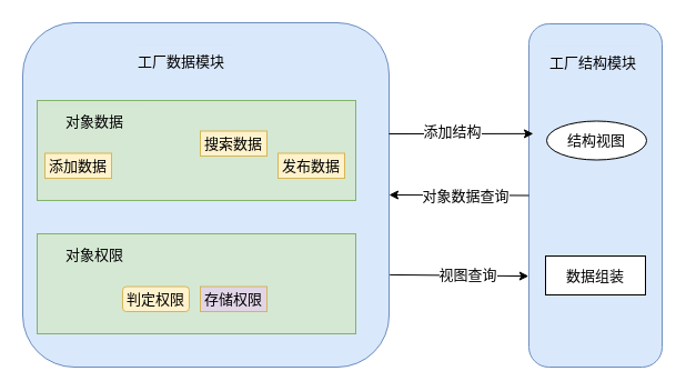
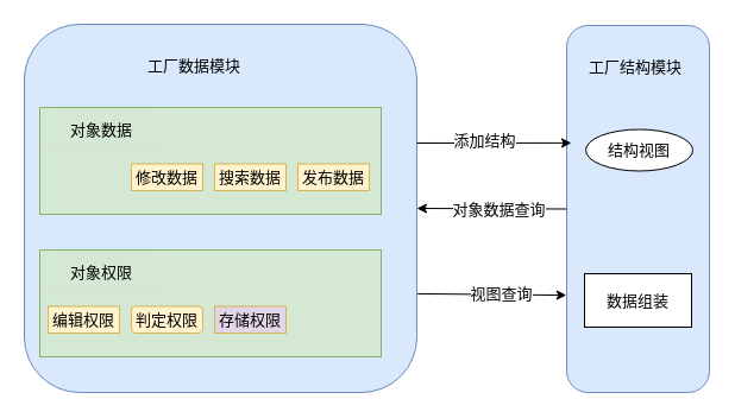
  <mxCell id="0" />
  <mxCell id="1" parent="0" />
  <mxCell id="2" value="" style="rounded=1;whiteSpace=wrap;html=1;fillColor=#dae8fc;strokeColor=#6c8ebf;" vertex="1" parent="1"><mxGeometry x="20" y="20" width="330" height="310" as="geometry" /></mxCell>
  <mxCell id="3" value="工厂数据模块" style="rounded=0;whiteSpace=wrap;html=1;fontSize=13;strokeColor=none;fillColor=#dae8fc;" vertex="1" parent="1"><mxGeometry x="118" y="40" width="90" height="30" as="geometry" /></mxCell>
  <mxCell id="4" value="" style="rounded=1;whiteSpace=wrap;html=1;fillColor=#dae8fc;strokeColor=#6c8ebf;" vertex="1" parent="1"><mxGeometry x="476" y="21" width="120" height="309" as="geometry" /></mxCell>
  <mxCell id="5" value="工厂结构模块" style="rounded=0;whiteSpace=wrap;html=1;fontSize=13;strokeColor=none;fillColor=#dae8fc;" vertex="1" parent="1"><mxGeometry x="489" y="41" width="90" height="30" as="geometry" /></mxCell>
  <mxCell id="6" value="" style="rounded=0;whiteSpace=wrap;html=1;fontSize=13;fillColor=#d5e8d4;strokeColor=#82b366;" vertex="1" parent="1"><mxGeometry x="33" y="90" width="287" height="90" as="geometry" /></mxCell>
  <mxCell id="7" value="结构视图" style="ellipse;whiteSpace=wrap;html=1;fontSize=13;" vertex="1" parent="1"><mxGeometry x="492" y="108.5" width="90" height="35" as="geometry" /></mxCell>
  <mxCell id="8" value="对象数据" style="rounded=0;whiteSpace=wrap;html=1;fontSize=13;strokeColor=none;fillColor=#d5e8d4;" vertex="1" parent="1"><mxGeometry x="40" y="94" width="90" height="30" as="geometry" /></mxCell>
- <mxCell id="9" value="添加数据" style="rounded=0;whiteSpace=wrap;html=1;fontSize=13;fillColor=#fff2cc;strokeColor=#d6b656;" vertex="1" parent="1"><mxGeometry x="40" y="137.5" width="60" height="22.5" as="geometry" /></mxCell>
- <mxCell id="10" value="搜索数据" style="rounded=0;whiteSpace=wrap;html=1;fontSize=13;fillColor=#fff2cc;strokeColor=#d6b656;" vertex="1" parent="1"><mxGeometry x="180" y="117.5" width="60" height="22.5" as="geometry" /></mxCell>
+ <mxCell id="10" value="搜索数据" style="rounded=0;whiteSpace=wrap;html=1;fontSize=13;fillColor=#fff2cc;strokeColor=#d6b656;" vertex="1" parent="1"><mxGeometry x="180" y="137.5" width="60" height="22.5" as="geometry" /></mxCell>
+ <mxCell id="11" value="修改数据" style="rounded=0;whiteSpace=wrap;html=1;fontSize=13;fillColor=#fff2cc;strokeColor=#d6b656;" vertex="1" parent="1"><mxGeometry x="110" y="137.5" width="60" height="22.5" as="geometry" /></mxCell>
  <mxCell id="12" value="发布数据" style="rounded=0;whiteSpace=wrap;html=1;fontSize=13;fillColor=#fff2cc;strokeColor=#d6b656;" vertex="1" parent="1"><mxGeometry x="250" y="137.5" width="60" height="22.5" as="geometry" /></mxCell>
  <mxCell id="13" style="edgeStyle=orthogonalEdgeStyle;rounded=0;orthogonalLoop=1;jettySize=auto;html=1;exitX=0.5;exitY=1;exitDx=0;exitDy=0;fontSize=13;" edge="1" parent="1" source="12" target="12"><mxGeometry relative="1" as="geometry" /></mxCell>
  <mxCell id="14" value="" style="rounded=0;whiteSpace=wrap;html=1;fontSize=13;fillColor=#d5e8d4;strokeColor=#82b366;" vertex="1" parent="1"><mxGeometry x="33" y="210" width="287" height="90" as="geometry" /></mxCell>
  <mxCell id="15" value="对象权限" style="rounded=0;whiteSpace=wrap;html=1;fontSize=13;strokeColor=none;fillColor=#d5e8d4;" vertex="1" parent="1"><mxGeometry x="40" y="214" width="90" height="30" as="geometry" /></mxCell>
+ <mxCell id="16" value="编辑权限" style="rounded=0;whiteSpace=wrap;html=1;fontSize=13;fillColor=#fff2cc;strokeColor=#d6b656;" vertex="1" parent="1"><mxGeometry x="40" y="257.5" width="60" height="22.5" as="geometry" /></mxCell>
  <mxCell id="17" value="存储权限" style="rounded=0;whiteSpace=wrap;html=1;fontSize=13;fillColor=#e1d5e7;strokeColor=#d6b656;" vertex="1" parent="1"><mxGeometry x="180" y="257.5" width="60" height="22.5" as="geometry" /></mxCell>
  <mxCell id="18" value="判定权限" style="whiteSpace=wrap;html=1;fontSize=13;fillColor=#fff2cc;strokeColor=#d6b656;rounded=1;" vertex="1" parent="1"><mxGeometry x="110" y="257.5" width="60" height="22.5" as="geometry" /></mxCell>
  <mxCell id="19" style="edgeStyle=orthogonalEdgeStyle;rounded=0;orthogonalLoop=1;jettySize=auto;html=1;exitX=0.5;exitY=1;exitDx=0;exitDy=0;fontSize=13;" edge="1" parent="1"><mxGeometry relative="1" as="geometry"><mxPoint x="280" y="280" as="sourcePoint" /><mxPoint x="280" y="280" as="targetPoint" /></mxGeometry></mxCell>
- <mxCell id="20" value="数据组装" style="rounded=0;whiteSpace=wrap;html=1;fontSize=13;" vertex="1" parent="1"><mxGeometry x="491" y="230" width="90" height="35" as="geometry" /></mxCell>
+ <mxCell id="20" value="数据组装" style="rounded=0;whiteSpace=wrap;html=1;fontSize=13;" vertex="1" parent="1"><mxGeometry x="491" y="230" width="90" height="45" as="geometry" /></mxCell>
  <mxCell id="21" value="" style="endArrow=classic;html=1;rounded=0;fontSize=13;entryX=0.033;entryY=0.32;entryDx=0;entryDy=0;entryPerimeter=0;" edge="1" parent="1" target="4"><mxGeometry width="50" height="50" relative="1" as="geometry"><mxPoint x="350" y="120" as="sourcePoint" /><mxPoint x="470" y="120" as="targetPoint" /></mxGeometry></mxCell>
  <mxCell id="22" value="添加结构" style="edgeLabel;html=1;align=center;verticalAlign=middle;resizable=0;points=[];fontSize=13;" vertex="1" connectable="0" parent="21"><mxGeometry x="-0.13" y="2" relative="1" as="geometry"><mxPoint as="offset" /></mxGeometry></mxCell>
  <mxCell id="23" value="" style="endArrow=classic;html=1;rounded=0;fontSize=13;exitX=0;exitY=0.5;exitDx=0;exitDy=0;entryX=1;entryY=0.5;entryDx=0;entryDy=0;" edge="1" parent="1" source="4" target="2"><mxGeometry width="50" height="50" relative="1" as="geometry"><mxPoint x="390" y="220" as="sourcePoint" /><mxPoint x="440" y="170" as="targetPoint" /></mxGeometry></mxCell>
  <mxCell id="24" value="对象数据查询" style="edgeLabel;html=1;align=center;verticalAlign=middle;resizable=0;points=[];fontSize=13;" vertex="1" connectable="0" parent="23"><mxGeometry x="-0.083" relative="1" as="geometry"><mxPoint as="offset" /></mxGeometry></mxCell>
  <mxCell id="25" value="" style="endArrow=classic;html=1;rounded=0;fontSize=13;entryX=-0.002;entryY=0.735;entryDx=0;entryDy=0;entryPerimeter=0;exitX=1.002;exitY=0.732;exitDx=0;exitDy=0;exitPerimeter=0;" edge="1" parent="1" source="2" target="4"><mxGeometry width="50" height="50" relative="1" as="geometry"><mxPoint x="350" y="290" as="sourcePoint" /><mxPoint x="400" y="240" as="targetPoint" /></mxGeometry></mxCell>
  <mxCell id="26" value="视图查询" style="edgeLabel;html=1;align=center;verticalAlign=middle;resizable=0;points=[];fontSize=13;" vertex="1" connectable="0" parent="25"><mxGeometry x="0.124" y="1" relative="1" as="geometry"><mxPoint as="offset" /></mxGeometry></mxCell>
